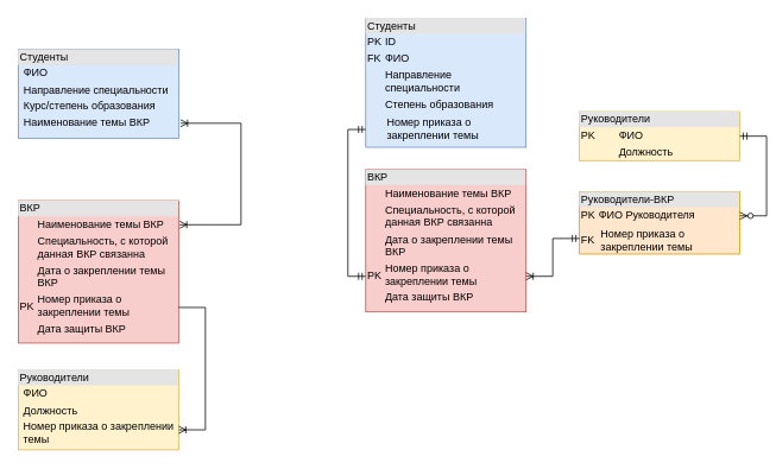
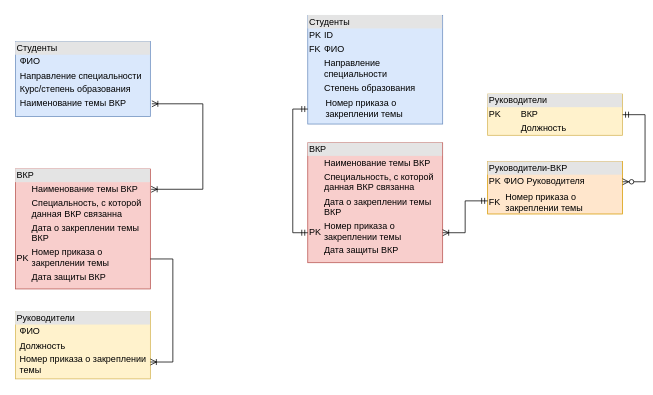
  <mxCell id="0" />
  <mxCell id="1" parent="0" />
  <mxCell id="2" value="&lt;div style=&quot;box-sizing:border-box;width:100%;background:#e4e4e4;padding:2px;&quot;&gt;Студенты&lt;/div&gt;&lt;table style=&quot;width:100%;font-size:1em;&quot; cellpadding=&quot;2&quot; cellspacing=&quot;0&quot;&gt;&lt;tbody&gt;&lt;tr&gt;&lt;td&gt;&lt;br&gt;&lt;/td&gt;&lt;td&gt;ФИО&lt;br&gt;&lt;/td&gt;&lt;/tr&gt;&lt;tr&gt;&lt;td&gt;&lt;br&gt;&lt;/td&gt;&lt;td&gt;Направление специальности&lt;br&gt;&lt;/td&gt;&lt;/tr&gt;&lt;tr&gt;&lt;td&gt;&lt;/td&gt;&lt;td&gt;Курс/степень образования&lt;br&gt;&lt;/td&gt;&lt;/tr&gt;&lt;tr&gt;&lt;td&gt;&lt;br&gt;&lt;/td&gt;&lt;td&gt;Наименование темы ВКР&lt;br&gt;&lt;/td&gt;&lt;/tr&gt;&lt;/tbody&gt;&lt;/table&gt;" style="verticalAlign=top;align=left;overflow=fill;html=1;whiteSpace=wrap;fillColor=#dae8fc;strokeColor=#6c8ebf;" vertex="1" parent="1"><mxGeometry x="20" y="55" width="180" height="100" as="geometry" /></mxCell>
  <mxCell id="3" value="&lt;div style=&quot;box-sizing:border-box;width:100%;background:#e4e4e4;padding:2px;&quot;&gt;Руководители&lt;/div&gt;&lt;table style=&quot;width:100%;font-size:1em;&quot; cellpadding=&quot;2&quot; cellspacing=&quot;0&quot;&gt;&lt;tbody&gt;&lt;tr&gt;&lt;td&gt;&lt;br&gt;&lt;/td&gt;&lt;td&gt;ФИО&lt;br&gt;&lt;/td&gt;&lt;/tr&gt;&lt;tr&gt;&lt;td&gt;&lt;br&gt;&lt;/td&gt;&lt;td&gt;Должность&lt;br&gt;&lt;/td&gt;&lt;/tr&gt;&lt;tr&gt;&lt;td&gt;&lt;/td&gt;&lt;td&gt;Номер приказа о закреплении темы&lt;br&gt;&lt;/td&gt;&lt;/tr&gt;&lt;/tbody&gt;&lt;/table&gt;" style="verticalAlign=top;align=left;overflow=fill;html=1;whiteSpace=wrap;fillColor=#fff2cc;strokeColor=#d6b656;" vertex="1" parent="1"><mxGeometry x="20" y="415" width="180" height="90" as="geometry" /></mxCell>
  <mxCell id="4" value="&lt;div style=&quot;box-sizing:border-box;width:100%;background:#e4e4e4;padding:2px;&quot;&gt;ВКР&lt;br&gt;&lt;/div&gt;&lt;table style=&quot;width:100%;font-size:1em;&quot; cellpadding=&quot;2&quot; cellspacing=&quot;0&quot;&gt;&lt;tbody&gt;&lt;tr&gt;&lt;td&gt;&lt;br&gt;&lt;/td&gt;&lt;td&gt;Наименование темы ВКР&lt;br&gt;&lt;/td&gt;&lt;/tr&gt;&lt;tr&gt;&lt;td&gt;&lt;br&gt;&lt;/td&gt;&lt;td&gt;Специальность, с которой данная ВКР связанна&lt;br&gt;&lt;/td&gt;&lt;/tr&gt;&lt;tr&gt;&lt;td&gt;&lt;br&gt;&lt;/td&gt;&lt;td&gt;Дата о закреплении темы ВКР&lt;br&gt;&lt;/td&gt;&lt;/tr&gt;&lt;tr&gt;&lt;td&gt;PK&lt;br&gt;&lt;/td&gt;&lt;td&gt;Номер приказа о закреплении темы&lt;/td&gt;&lt;/tr&gt;&lt;tr&gt;&lt;td&gt;&lt;br&gt;&lt;/td&gt;&lt;td&gt;Дата защиты ВКР&lt;br&gt;&lt;/td&gt;&lt;/tr&gt;&lt;/tbody&gt;&lt;/table&gt;" style="verticalAlign=top;align=left;overflow=fill;html=1;whiteSpace=wrap;fillColor=#f8cecc;strokeColor=#b85450;" vertex="1" parent="1"><mxGeometry x="20" y="225" width="180" height="160" as="geometry" /></mxCell>
  <mxCell id="5" value="" style="edgeStyle=orthogonalEdgeStyle;fontSize=12;html=1;endArrow=ERoneToMany;startArrow=ERoneToMany;rounded=0;entryX=1.011;entryY=0.83;entryDx=0;entryDy=0;entryPerimeter=0;exitX=1.006;exitY=0.169;exitDx=0;exitDy=0;exitPerimeter=0;" edge="1" parent="1" source="4" target="2"><mxGeometry width="100" height="100" relative="1" as="geometry"><mxPoint x="320" y="305" as="sourcePoint" /><mxPoint x="420" y="205" as="targetPoint" /><Array as="points"><mxPoint x="270" y="252" /><mxPoint x="270" y="138" /></Array></mxGeometry></mxCell>
  <mxCell id="6" value="" style="edgeStyle=entityRelationEdgeStyle;fontSize=12;html=1;endArrow=ERoneToMany;rounded=0;exitX=1;exitY=0.75;exitDx=0;exitDy=0;entryX=1;entryY=0.75;entryDx=0;entryDy=0;" edge="1" parent="1" source="4" target="3"><mxGeometry width="100" height="100" relative="1" as="geometry"><mxPoint x="310" y="435" as="sourcePoint" /><mxPoint x="410" y="335" as="targetPoint" /></mxGeometry></mxCell>
  <mxCell id="7" value="&lt;div style=&quot;box-sizing:border-box;width:100%;background:#e4e4e4;padding:2px;&quot;&gt;Студенты&lt;/div&gt;&lt;table style=&quot;width:100%;font-size:1em;&quot; cellpadding=&quot;2&quot; cellspacing=&quot;0&quot;&gt;&lt;tbody&gt;&lt;tr&gt;&lt;td&gt;PK&lt;br&gt;&lt;/td&gt;&lt;td&gt;ID&lt;br&gt;&lt;/td&gt;&lt;/tr&gt;&lt;tr&gt;&lt;td&gt;FK&lt;br&gt;&lt;/td&gt;&lt;td&gt;ФИО&lt;br&gt;&lt;/td&gt;&lt;/tr&gt;&lt;tr&gt;&lt;td&gt;&lt;br&gt;&lt;/td&gt;&lt;td&gt;Направление специальности&lt;br&gt;&lt;/td&gt;&lt;/tr&gt;&lt;tr&gt;&lt;td&gt;&lt;/td&gt;&lt;td&gt;Степень образования&lt;br&gt;&lt;/td&gt;&lt;/tr&gt;&lt;tr&gt;&lt;td&gt;&lt;br&gt;&lt;/td&gt;&lt;td&gt;&lt;table cellpadding=&quot;2&quot; cellspacing=&quot;0&quot;&gt;&lt;tbody&gt;&lt;tr&gt;&lt;td&gt;Номер приказа о закреплении темы&lt;/td&gt;&lt;/tr&gt;&lt;/tbody&gt;&lt;/table&gt;&lt;/td&gt;&lt;/tr&gt;&lt;/tbody&gt;&lt;/table&gt;" style="verticalAlign=top;align=left;overflow=fill;html=1;whiteSpace=wrap;fillColor=#dae8fc;strokeColor=#6c8ebf;" vertex="1" parent="1"><mxGeometry x="410" y="20" width="180" height="145" as="geometry" /></mxCell>
- <mxCell id="8" value="&lt;div style=&quot;box-sizing:border-box;width:100%;background:#e4e4e4;padding:2px;&quot;&gt;Руководители&lt;/div&gt;&lt;table style=&quot;width:100%;font-size:1em;&quot; cellpadding=&quot;2&quot; cellspacing=&quot;0&quot;&gt;&lt;tbody&gt;&lt;tr&gt;&lt;td&gt;PK&lt;br&gt;&lt;/td&gt;&lt;td&gt;ФИО&lt;br&gt;&lt;/td&gt;&lt;/tr&gt;&lt;tr&gt;&lt;td&gt;&lt;br&gt;&lt;/td&gt;&lt;td&gt;Должность&lt;br&gt;&lt;/td&gt;&lt;/tr&gt;&lt;/tbody&gt;&lt;/table&gt;" style="verticalAlign=top;align=left;overflow=fill;html=1;whiteSpace=wrap;fillColor=#fff2cc;strokeColor=#d6b656;" vertex="1" parent="1"><mxGeometry x="650" y="125" width="180" height="55" as="geometry" /></mxCell>
+ <mxCell id="8" value="&lt;div style=&quot;box-sizing:border-box;width:100%;background:#e4e4e4;padding:2px;&quot;&gt;Руководители&lt;/div&gt;&lt;table style=&quot;width:100%;font-size:1em;&quot; cellpadding=&quot;2&quot; cellspacing=&quot;0&quot;&gt;&lt;tbody&gt;&lt;tr&gt;&lt;td&gt;PK&lt;br&gt;&lt;/td&gt;&lt;td&gt;ВКР&lt;br&gt;&lt;/td&gt;&lt;/tr&gt;&lt;tr&gt;&lt;td&gt;&lt;br&gt;&lt;/td&gt;&lt;td&gt;Должность&lt;br&gt;&lt;/td&gt;&lt;/tr&gt;&lt;/tbody&gt;&lt;/table&gt;" style="verticalAlign=top;align=left;overflow=fill;html=1;whiteSpace=wrap;fillColor=#fff2cc;strokeColor=#d6b656;" vertex="1" parent="1"><mxGeometry x="650" y="125" width="180" height="55" as="geometry" /></mxCell>
  <mxCell id="9" value="&lt;div style=&quot;box-sizing:border-box;width:100%;background:#e4e4e4;padding:2px;&quot;&gt;ВКР&lt;br&gt;&lt;/div&gt;&lt;table style=&quot;width:100%;font-size:1em;&quot; cellpadding=&quot;2&quot; cellspacing=&quot;0&quot;&gt;&lt;tbody&gt;&lt;tr&gt;&lt;td&gt;&lt;br&gt;&lt;/td&gt;&lt;td&gt;Наименование темы ВКР&lt;br&gt;&lt;/td&gt;&lt;/tr&gt;&lt;tr&gt;&lt;td&gt;&lt;br&gt;&lt;/td&gt;&lt;td&gt;Специальность, с которой данная ВКР связанна&lt;br&gt;&lt;/td&gt;&lt;/tr&gt;&lt;tr&gt;&lt;td&gt;&lt;br&gt;&lt;/td&gt;&lt;td&gt;Дата о закреплении темы ВКР&lt;br&gt;&lt;/td&gt;&lt;/tr&gt;&lt;tr&gt;&lt;td&gt;PK&lt;br&gt;&lt;/td&gt;&lt;td&gt;Номер приказа о закреплении темы&lt;/td&gt;&lt;/tr&gt;&lt;tr&gt;&lt;td&gt;&lt;br&gt;&lt;/td&gt;&lt;td&gt;Дата защиты ВКР&lt;br&gt;&lt;/td&gt;&lt;/tr&gt;&lt;/tbody&gt;&lt;/table&gt;" style="verticalAlign=top;align=left;overflow=fill;html=1;whiteSpace=wrap;fillColor=#f8cecc;strokeColor=#b85450;" vertex="1" parent="1"><mxGeometry x="410" y="190" width="180" height="160" as="geometry" /></mxCell>
  <mxCell id="10" value="&lt;div style=&quot;box-sizing:border-box;width:100%;background:#e4e4e4;padding:2px;&quot;&gt;Руководители-ВКР&lt;/div&gt;&lt;table style=&quot;width:100%;font-size:1em;&quot; cellpadding=&quot;2&quot; cellspacing=&quot;0&quot;&gt;&lt;tbody&gt;&lt;tr&gt;&lt;td&gt;PK&lt;br&gt;&lt;/td&gt;&lt;td&gt;ФИО Руководителя&lt;br&gt;&lt;/td&gt;&lt;/tr&gt;&lt;tr&gt;&lt;td&gt;FK&lt;br&gt;&lt;/td&gt;&lt;td&gt;&lt;table cellpadding=&quot;2&quot; cellspacing=&quot;0&quot;&gt;&lt;tbody&gt;&lt;tr&gt;&lt;td&gt;Номер приказа о закреплении темы&lt;/td&gt;&lt;/tr&gt;&lt;/tbody&gt;&lt;/table&gt;&lt;/td&gt;&lt;/tr&gt;&lt;/tbody&gt;&lt;/table&gt;" style="verticalAlign=top;align=left;overflow=fill;html=1;whiteSpace=wrap;fillColor=#ffe6cc;strokeColor=#d79b00;" vertex="1" parent="1"><mxGeometry x="650" y="215" width="180" height="70" as="geometry" /></mxCell>
  <mxCell id="11" value="" style="edgeStyle=orthogonalEdgeStyle;fontSize=12;html=1;endArrow=ERmandOne;startArrow=ERmandOne;rounded=0;exitX=0;exitY=0.75;exitDx=0;exitDy=0;" edge="1" parent="1" source="9" target="7"><mxGeometry width="100" height="100" relative="1" as="geometry"><mxPoint x="360" y="295" as="sourcePoint" /><mxPoint x="400" y="145" as="targetPoint" /><Array as="points"><mxPoint x="390" y="310" /><mxPoint x="390" y="145" /></Array></mxGeometry></mxCell>
  <mxCell id="12" value="" style="edgeStyle=entityRelationEdgeStyle;fontSize=12;html=1;endArrow=ERoneToMany;startArrow=ERmandOne;rounded=0;exitX=0;exitY=0.75;exitDx=0;exitDy=0;entryX=1;entryY=0.75;entryDx=0;entryDy=0;" edge="1" parent="1" source="10" target="9"><mxGeometry width="100" height="100" relative="1" as="geometry"><mxPoint x="690" y="445" as="sourcePoint" /><mxPoint x="790" y="345" as="targetPoint" /></mxGeometry></mxCell>
  <mxCell id="13" value="" style="edgeStyle=entityRelationEdgeStyle;fontSize=12;html=1;endArrow=ERzeroToMany;startArrow=ERmandOne;rounded=0;exitX=1;exitY=0.5;exitDx=0;exitDy=0;entryX=1;entryY=0.386;entryDx=0;entryDy=0;entryPerimeter=0;" edge="1" parent="1" source="8" target="10"><mxGeometry width="100" height="100" relative="1" as="geometry"><mxPoint x="850" y="155" as="sourcePoint" /><mxPoint x="950" y="55" as="targetPoint" /></mxGeometry></mxCell>
